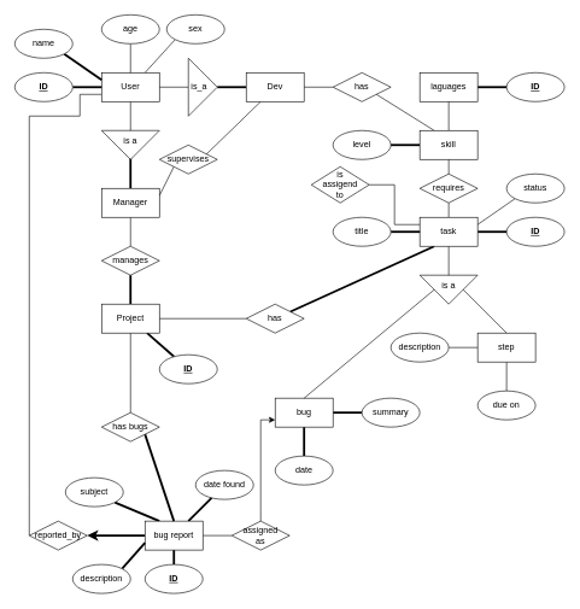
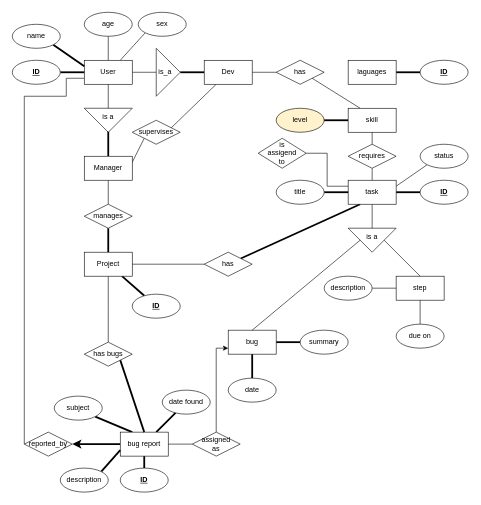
  <mxCell id="0" />
  <mxCell id="1" parent="0" />
  <mxCell id="2" value="" style="edgeStyle=none;rounded=0;orthogonalLoop=1;jettySize=auto;html=1;endArrow=none;endFill=0;strokeWidth=1;" parent="1" source="6" target="21" edge="1"><mxGeometry relative="1" as="geometry" /></mxCell>
  <mxCell id="3" value="" style="edgeStyle=none;rounded=0;orthogonalLoop=1;jettySize=auto;html=1;endArrow=none;endFill=0;strokeWidth=1;" parent="1" source="6" target="24" edge="1"><mxGeometry relative="1" as="geometry" /></mxCell>
  <mxCell id="4" style="edgeStyle=none;rounded=0;orthogonalLoop=1;jettySize=auto;html=1;exitX=0.75;exitY=0;exitDx=0;exitDy=0;entryX=0;entryY=1;entryDx=0;entryDy=0;strokeWidth=1;endArrow=none;endFill=0;" edge="1" parent="1" source="6" target="78"><mxGeometry relative="1" as="geometry" /></mxCell>
  <mxCell id="5" style="edgeStyle=orthogonalEdgeStyle;rounded=0;orthogonalLoop=1;jettySize=auto;html=1;exitX=0;exitY=0.75;exitDx=0;exitDy=0;entryX=0.5;entryY=1;entryDx=0;entryDy=0;endArrow=none;endFill=0;strokeWidth=1;" edge="1" parent="1" source="6" target="77"><mxGeometry relative="1" as="geometry"><Array as="points"><mxPoint x="110" y="130" /><mxPoint x="110" y="160" /><mxPoint x="40" y="160" /><mxPoint x="40" y="680" /></Array></mxGeometry></mxCell>
  <mxCell id="6" value="User" style="rounded=0;whiteSpace=wrap;html=1;" parent="1" vertex="1"><mxGeometry x="140" y="100" width="80" height="40" as="geometry" /></mxCell>
  <mxCell id="7" value="" style="edgeStyle=orthogonalEdgeStyle;rounded=0;orthogonalLoop=1;jettySize=auto;html=1;endArrow=none;endFill=0;strokeWidth=3;" parent="1" source="8" target="6" edge="1"><mxGeometry relative="1" as="geometry" /></mxCell>
  <mxCell id="8" value="&lt;b&gt;&lt;u&gt;ID&lt;/u&gt;&lt;/b&gt;" style="ellipse;whiteSpace=wrap;html=1;" parent="1" vertex="1"><mxGeometry x="20" y="100" width="80" height="40" as="geometry" /></mxCell>
  <mxCell id="9" style="rounded=0;orthogonalLoop=1;jettySize=auto;html=1;exitX=1;exitY=1;exitDx=0;exitDy=0;entryX=0;entryY=0.25;entryDx=0;entryDy=0;endArrow=none;endFill=0;strokeWidth=3;" parent="1" source="10" target="6" edge="1"><mxGeometry relative="1" as="geometry" /></mxCell>
  <mxCell id="10" value="name" style="ellipse;whiteSpace=wrap;html=1;" parent="1" vertex="1"><mxGeometry x="20" y="40" width="80" height="40" as="geometry" /></mxCell>
  <mxCell id="11" value="" style="edgeStyle=none;rounded=0;orthogonalLoop=1;jettySize=auto;html=1;endArrow=none;endFill=0;strokeWidth=1;" parent="1" source="12" target="6" edge="1"><mxGeometry relative="1" as="geometry" /></mxCell>
  <mxCell id="12" value="age" style="ellipse;whiteSpace=wrap;html=1;" parent="1" vertex="1"><mxGeometry x="140" y="20" width="80" height="40" as="geometry" /></mxCell>
  <mxCell id="13" value="" style="edgeStyle=none;rounded=0;orthogonalLoop=1;jettySize=auto;html=1;endArrow=none;endFill=0;strokeWidth=3;" parent="1" source="16" target="21" edge="1"><mxGeometry relative="1" as="geometry" /></mxCell>
  <mxCell id="14" style="edgeStyle=none;rounded=0;orthogonalLoop=1;jettySize=auto;html=1;exitX=0.25;exitY=1;exitDx=0;exitDy=0;entryX=0.438;entryY=0.25;entryDx=0;entryDy=0;entryPerimeter=0;endArrow=none;endFill=0;strokeWidth=1;" parent="1" source="16" target="31" edge="1"><mxGeometry relative="1" as="geometry" /></mxCell>
  <mxCell id="15" value="" style="edgeStyle=none;rounded=0;orthogonalLoop=1;jettySize=auto;html=1;endArrow=none;endFill=0;strokeWidth=1;" parent="1" source="16" target="26" edge="1"><mxGeometry relative="1" as="geometry" /></mxCell>
  <mxCell id="16" value="Dev" style="rounded=0;whiteSpace=wrap;html=1;" parent="1" vertex="1"><mxGeometry x="340" y="100" width="80" height="40" as="geometry" /></mxCell>
  <mxCell id="17" value="" style="edgeStyle=none;rounded=0;orthogonalLoop=1;jettySize=auto;html=1;endArrow=none;endFill=0;strokeWidth=3;" parent="1" source="20" target="24" edge="1"><mxGeometry relative="1" as="geometry" /></mxCell>
  <mxCell id="18" style="edgeStyle=none;rounded=0;orthogonalLoop=1;jettySize=auto;html=1;exitX=1;exitY=0.25;exitDx=0;exitDy=0;entryX=1;entryY=1;entryDx=0;entryDy=0;endArrow=none;endFill=0;strokeWidth=1;" parent="1" source="20" target="31" edge="1"><mxGeometry relative="1" as="geometry" /></mxCell>
  <mxCell id="19" value="" style="edgeStyle=none;rounded=0;orthogonalLoop=1;jettySize=auto;html=1;endArrow=none;endFill=0;strokeWidth=1;" parent="1" source="20" target="30" edge="1"><mxGeometry relative="1" as="geometry" /></mxCell>
  <mxCell id="20" value="Manager" style="rounded=0;whiteSpace=wrap;html=1;" parent="1" vertex="1"><mxGeometry x="140" y="260" width="80" height="40" as="geometry" /></mxCell>
  <mxCell id="21" value="is_a&amp;nbsp; &amp;nbsp;" style="triangle;whiteSpace=wrap;html=1;strokeWidth=1;" parent="1" vertex="1"><mxGeometry x="260" y="80" width="40" height="80" as="geometry" /></mxCell>
  <mxCell id="22" style="edgeStyle=none;rounded=0;orthogonalLoop=1;jettySize=auto;html=1;exitX=1;exitY=0.5;exitDx=0;exitDy=0;endArrow=none;endFill=0;strokeWidth=3;" parent="1" edge="1"><mxGeometry relative="1" as="geometry"><mxPoint x="230" y="200" as="sourcePoint" /><mxPoint x="230" y="200" as="targetPoint" /></mxGeometry></mxCell>
  <mxCell id="23" value="" style="triangle;whiteSpace=wrap;html=1;strokeWidth=1;rotation=90;container=0;" parent="1" vertex="1"><mxGeometry x="160" y="160" width="40" height="80" as="geometry" /></mxCell>
  <mxCell id="24" value="is a" style="text;html=1;strokeColor=none;fillColor=none;align=center;verticalAlign=middle;whiteSpace=wrap;rounded=0;container=0;strokeWidth=3;" parent="1" vertex="1"><mxGeometry x="160" y="185" width="40" height="20" as="geometry" /></mxCell>
  <mxCell id="25" style="edgeStyle=none;rounded=0;orthogonalLoop=1;jettySize=auto;html=1;exitX=1;exitY=1;exitDx=0;exitDy=0;entryX=0.25;entryY=0;entryDx=0;entryDy=0;endArrow=none;endFill=0;strokeWidth=1;" parent="1" source="26" target="54" edge="1"><mxGeometry relative="1" as="geometry" /></mxCell>
  <mxCell id="26" value="has" style="rhombus;whiteSpace=wrap;html=1;strokeWidth=1;" parent="1" vertex="1"><mxGeometry x="460" y="100" width="80" height="40" as="geometry" /></mxCell>
  <mxCell id="27" value="" style="edgeStyle=none;rounded=0;orthogonalLoop=1;jettySize=auto;html=1;endArrow=none;endFill=0;strokeWidth=3;" parent="1" source="28" target="42" edge="1"><mxGeometry relative="1" as="geometry" /></mxCell>
  <mxCell id="28" value="laguages" style="rounded=0;whiteSpace=wrap;html=1;" parent="1" vertex="1"><mxGeometry x="580" y="100" width="80" height="40" as="geometry" /></mxCell>
  <mxCell id="29" value="" style="edgeStyle=none;rounded=0;orthogonalLoop=1;jettySize=auto;html=1;endArrow=none;endFill=0;strokeWidth=3;" parent="1" source="30" target="35" edge="1"><mxGeometry relative="1" as="geometry" /></mxCell>
  <mxCell id="30" value="manages" style="rhombus;whiteSpace=wrap;html=1;strokeWidth=1;" parent="1" vertex="1"><mxGeometry x="140" y="340" width="80" height="40" as="geometry" /></mxCell>
  <mxCell id="31" value="supervises" style="rhombus;whiteSpace=wrap;html=1;strokeWidth=1;direction=south;" parent="1" vertex="1"><mxGeometry x="220" y="200" width="80" height="40" as="geometry" /></mxCell>
  <mxCell id="32" value="" style="edgeStyle=none;rounded=0;orthogonalLoop=1;jettySize=auto;html=1;endArrow=none;endFill=0;strokeWidth=3;" parent="1" source="35" target="43" edge="1"><mxGeometry relative="1" as="geometry" /></mxCell>
  <mxCell id="33" value="" style="edgeStyle=none;rounded=0;orthogonalLoop=1;jettySize=auto;html=1;endArrow=none;endFill=0;strokeWidth=1;" parent="1" source="35" target="70" edge="1"><mxGeometry relative="1" as="geometry" /></mxCell>
  <mxCell id="34" value="" style="edgeStyle=elbowEdgeStyle;rounded=0;orthogonalLoop=1;jettySize=auto;html=1;endArrow=none;endFill=0;strokeWidth=1;" edge="1" parent="1" source="35" target="88"><mxGeometry relative="1" as="geometry" /></mxCell>
  <mxCell id="35" value="Project" style="rounded=0;whiteSpace=wrap;html=1;" parent="1" vertex="1"><mxGeometry x="140" y="420" width="80" height="40" as="geometry" /></mxCell>
  <mxCell id="36" value="" style="edgeStyle=orthogonalEdgeStyle;rounded=0;orthogonalLoop=1;jettySize=auto;html=1;endArrow=none;endFill=0;strokeWidth=3;" parent="1" source="38" target="66" edge="1"><mxGeometry relative="1" as="geometry" /></mxCell>
  <mxCell id="37" value="" style="edgeStyle=orthogonalEdgeStyle;rounded=0;orthogonalLoop=1;jettySize=auto;html=1;endArrow=none;endFill=0;strokeWidth=3;" parent="1" source="38" target="67" edge="1"><mxGeometry relative="1" as="geometry" /></mxCell>
  <mxCell id="38" value="bug" style="rounded=0;whiteSpace=wrap;html=1;" parent="1" vertex="1"><mxGeometry x="380" y="550" width="80" height="40" as="geometry" /></mxCell>
  <mxCell id="39" value="" style="edgeStyle=orthogonalEdgeStyle;rounded=0;orthogonalLoop=1;jettySize=auto;html=1;endArrow=none;endFill=0;strokeWidth=1;" parent="1" source="41" target="68" edge="1"><mxGeometry relative="1" as="geometry" /></mxCell>
  <mxCell id="40" value="" style="edgeStyle=orthogonalEdgeStyle;rounded=0;orthogonalLoop=1;jettySize=auto;html=1;endArrow=none;endFill=0;strokeWidth=1;" parent="1" source="41" target="69" edge="1"><mxGeometry relative="1" as="geometry" /></mxCell>
  <mxCell id="41" value="step" style="rounded=0;whiteSpace=wrap;html=1;" parent="1" vertex="1"><mxGeometry x="660" y="460" width="80" height="40" as="geometry" /></mxCell>
  <mxCell id="42" value="&lt;b&gt;&lt;u&gt;ID&lt;/u&gt;&lt;/b&gt;" style="ellipse;whiteSpace=wrap;html=1;" parent="1" vertex="1"><mxGeometry x="700" y="100" width="80" height="40" as="geometry" /></mxCell>
  <mxCell id="43" value="&lt;b&gt;&lt;u&gt;ID&lt;/u&gt;&lt;/b&gt;" style="ellipse;whiteSpace=wrap;html=1;" parent="1" vertex="1"><mxGeometry x="220" y="490" width="80" height="40" as="geometry" /></mxCell>
  <mxCell id="44" value="" style="edgeStyle=none;rounded=0;orthogonalLoop=1;jettySize=auto;html=1;endArrow=none;endFill=0;strokeWidth=3;" parent="1" source="49" target="50" edge="1"><mxGeometry relative="1" as="geometry" /></mxCell>
  <mxCell id="45" value="" style="edgeStyle=none;rounded=0;orthogonalLoop=1;jettySize=auto;html=1;endArrow=none;endFill=0;strokeWidth=1;" parent="1" source="49" target="56" edge="1"><mxGeometry relative="1" as="geometry" /></mxCell>
  <mxCell id="46" value="" style="edgeStyle=orthogonalEdgeStyle;rounded=0;orthogonalLoop=1;jettySize=auto;html=1;endArrow=none;endFill=0;strokeWidth=1;" parent="1" source="49" target="65" edge="1"><mxGeometry relative="1" as="geometry" /></mxCell>
  <mxCell id="47" style="rounded=0;orthogonalLoop=1;jettySize=auto;html=1;exitX=1;exitY=0.25;exitDx=0;exitDy=0;entryX=0;entryY=1;entryDx=0;entryDy=0;endArrow=none;endFill=0;strokeWidth=1;" parent="1" source="49" target="59" edge="1"><mxGeometry relative="1" as="geometry" /></mxCell>
  <mxCell id="48" style="edgeStyle=none;rounded=0;orthogonalLoop=1;jettySize=auto;html=1;exitX=0.25;exitY=1;exitDx=0;exitDy=0;endArrow=none;endFill=0;strokeWidth=3;" parent="1" source="49" target="70" edge="1"><mxGeometry relative="1" as="geometry" /></mxCell>
  <mxCell id="49" value="task" style="rounded=0;whiteSpace=wrap;html=1;" parent="1" vertex="1"><mxGeometry x="580" y="300" width="80" height="40" as="geometry" /></mxCell>
  <mxCell id="50" value="&lt;b&gt;&lt;u&gt;ID&lt;/u&gt;&lt;/b&gt;" style="ellipse;whiteSpace=wrap;html=1;" parent="1" vertex="1"><mxGeometry x="700" y="300" width="80" height="40" as="geometry" /></mxCell>
- <mxCell id="51" value="level" style="ellipse;whiteSpace=wrap;html=1;" parent="1" vertex="1"><mxGeometry x="460" y="180" width="80" height="40" as="geometry" /></mxCell>
+ <mxCell id="51" value="level" style="ellipse;whiteSpace=wrap;html=1;fillColor=#fff2cc;" parent="1" vertex="1"><mxGeometry x="460" y="180" width="80" height="40" as="geometry" /></mxCell>
  <mxCell id="52" value="" style="edgeStyle=none;rounded=0;orthogonalLoop=1;jettySize=auto;html=1;endArrow=none;endFill=0;strokeWidth=3;" parent="1" source="54" target="51" edge="1"><mxGeometry relative="1" as="geometry" /></mxCell>
- <mxCell id="53" value="" style="edgeStyle=none;rounded=0;orthogonalLoop=1;jettySize=auto;html=1;endArrow=none;endFill=0;strokeWidth=1;" parent="1" source="54" target="28" edge="1"><mxGeometry relative="1" as="geometry" /></mxCell>
  <mxCell id="54" value="skill" style="rounded=0;whiteSpace=wrap;html=1;strokeWidth=1;" parent="1" vertex="1"><mxGeometry x="580" y="180" width="80" height="40" as="geometry" /></mxCell>
  <mxCell id="55" value="" style="edgeStyle=none;rounded=0;orthogonalLoop=1;jettySize=auto;html=1;endArrow=none;endFill=0;strokeWidth=1;" parent="1" source="56" target="54" edge="1"><mxGeometry relative="1" as="geometry" /></mxCell>
  <mxCell id="56" value="requires" style="rhombus;whiteSpace=wrap;html=1;strokeWidth=1;" parent="1" vertex="1"><mxGeometry x="580" y="240" width="80" height="40" as="geometry" /></mxCell>
  <mxCell id="57" value="" style="edgeStyle=none;rounded=0;orthogonalLoop=1;jettySize=auto;html=1;endArrow=none;endFill=0;strokeWidth=3;" parent="1" source="58" target="49" edge="1"><mxGeometry relative="1" as="geometry" /></mxCell>
  <mxCell id="58" value="title" style="ellipse;whiteSpace=wrap;html=1;" parent="1" vertex="1"><mxGeometry x="460" y="300" width="80" height="40" as="geometry" /></mxCell>
  <mxCell id="59" value="status" style="ellipse;whiteSpace=wrap;html=1;" parent="1" vertex="1"><mxGeometry x="700" y="240" width="80" height="40" as="geometry" /></mxCell>
  <mxCell id="60" style="edgeStyle=orthogonalEdgeStyle;rounded=0;orthogonalLoop=1;jettySize=auto;html=1;exitX=0.5;exitY=0;exitDx=0;exitDy=0;entryX=0;entryY=0.25;entryDx=0;entryDy=0;endArrow=none;endFill=0;strokeWidth=1;" parent="1" source="61" target="49" edge="1"><mxGeometry relative="1" as="geometry" /></mxCell>
  <mxCell id="61" value="is &lt;br&gt;assigend &lt;br&gt;to" style="rhombus;whiteSpace=wrap;html=1;strokeWidth=1;direction=south;" parent="1" vertex="1"><mxGeometry x="430" y="230" width="80" height="50" as="geometry" /></mxCell>
  <mxCell id="62" value="" style="triangle;whiteSpace=wrap;html=1;strokeWidth=1;rotation=90;container=0;" parent="1" vertex="1"><mxGeometry x="600" y="360" width="40" height="80" as="geometry" /></mxCell>
  <mxCell id="63" style="edgeStyle=none;rounded=0;orthogonalLoop=1;jettySize=auto;html=1;exitX=0;exitY=0.75;exitDx=0;exitDy=0;entryX=0.5;entryY=0;entryDx=0;entryDy=0;endArrow=none;endFill=0;strokeWidth=1;" parent="1" source="65" target="38" edge="1"><mxGeometry relative="1" as="geometry" /></mxCell>
  <mxCell id="64" style="edgeStyle=none;rounded=0;orthogonalLoop=1;jettySize=auto;html=1;exitX=1;exitY=0.75;exitDx=0;exitDy=0;entryX=0.5;entryY=0;entryDx=0;entryDy=0;endArrow=none;endFill=0;strokeWidth=1;" parent="1" source="65" target="41" edge="1"><mxGeometry relative="1" as="geometry" /></mxCell>
  <mxCell id="65" value="is a" style="text;html=1;strokeColor=none;fillColor=none;align=center;verticalAlign=middle;whiteSpace=wrap;rounded=0;container=0;strokeWidth=3;" parent="1" vertex="1"><mxGeometry x="600" y="385" width="40" height="20" as="geometry" /></mxCell>
  <mxCell id="66" value="summary" style="ellipse;whiteSpace=wrap;html=1;" parent="1" vertex="1"><mxGeometry x="500" y="550" width="80" height="40" as="geometry" /></mxCell>
  <mxCell id="67" value="date" style="ellipse;whiteSpace=wrap;html=1;" parent="1" vertex="1"><mxGeometry x="380" y="630" width="80" height="40" as="geometry" /></mxCell>
  <mxCell id="68" value="due on" style="ellipse;whiteSpace=wrap;html=1;" parent="1" vertex="1"><mxGeometry x="660" y="540" width="80" height="40" as="geometry" /></mxCell>
  <mxCell id="69" value="description" style="ellipse;whiteSpace=wrap;html=1;" parent="1" vertex="1"><mxGeometry x="540" y="460" width="80" height="40" as="geometry" /></mxCell>
  <mxCell id="70" value="has" style="rhombus;whiteSpace=wrap;html=1;strokeWidth=1;" parent="1" vertex="1"><mxGeometry x="340" y="420" width="80" height="40" as="geometry" /></mxCell>
  <mxCell id="71" value="" style="rounded=0;orthogonalLoop=1;jettySize=auto;html=1;strokeWidth=3;" edge="1" parent="1" source="76" target="77"><mxGeometry relative="1" as="geometry" /></mxCell>
  <mxCell id="72" style="rounded=0;orthogonalLoop=1;jettySize=auto;html=1;exitX=0.25;exitY=0;exitDx=0;exitDy=0;entryX=1;entryY=1;entryDx=0;entryDy=0;endArrow=none;endFill=0;strokeWidth=3;" edge="1" parent="1" source="76" target="79"><mxGeometry relative="1" as="geometry" /></mxCell>
  <mxCell id="73" value="" style="edgeStyle=none;rounded=0;orthogonalLoop=1;jettySize=auto;html=1;endArrow=none;endFill=0;strokeWidth=3;" edge="1" parent="1" source="76" target="80"><mxGeometry relative="1" as="geometry" /></mxCell>
  <mxCell id="74" value="" style="edgeStyle=none;rounded=0;orthogonalLoop=1;jettySize=auto;html=1;endArrow=none;endFill=0;strokeWidth=3;" edge="1" parent="1" source="76" target="82"><mxGeometry relative="1" as="geometry" /></mxCell>
  <mxCell id="75" value="" style="edgeStyle=none;rounded=0;orthogonalLoop=1;jettySize=auto;html=1;endArrow=none;endFill=0;strokeWidth=1;" edge="1" parent="1" source="76" target="84"><mxGeometry relative="1" as="geometry" /></mxCell>
  <mxCell id="76" value="bug report" style="rounded=0;whiteSpace=wrap;html=1;" vertex="1" parent="1"><mxGeometry x="200" y="720" width="80" height="40" as="geometry" /></mxCell>
  <mxCell id="77" value="reported_by" style="rhombus;whiteSpace=wrap;html=1;strokeWidth=1;direction=south;" vertex="1" parent="1"><mxGeometry x="40" y="720" width="80" height="40" as="geometry" /></mxCell>
  <mxCell id="78" value="sex" style="ellipse;whiteSpace=wrap;html=1;" vertex="1" parent="1"><mxGeometry x="230" y="20" width="80" height="40" as="geometry" /></mxCell>
  <mxCell id="79" value="subject" style="ellipse;whiteSpace=wrap;html=1;" vertex="1" parent="1"><mxGeometry x="90" y="660" width="80" height="40" as="geometry" /></mxCell>
  <mxCell id="80" value="date found" style="ellipse;whiteSpace=wrap;html=1;" vertex="1" parent="1"><mxGeometry x="270" y="650" width="80" height="40" as="geometry" /></mxCell>
  <mxCell id="81" style="edgeStyle=none;rounded=0;orthogonalLoop=1;jettySize=auto;html=1;exitX=0.5;exitY=1;exitDx=0;exitDy=0;endArrow=none;endFill=0;strokeWidth=3;" edge="1" parent="1" source="80" target="80"><mxGeometry relative="1" as="geometry" /></mxCell>
  <mxCell id="82" value="&lt;b&gt;&lt;u&gt;ID&lt;/u&gt;&lt;/b&gt;" style="ellipse;whiteSpace=wrap;html=1;" vertex="1" parent="1"><mxGeometry x="200" y="780" width="80" height="40" as="geometry" /></mxCell>
  <mxCell id="83" style="edgeStyle=orthogonalEdgeStyle;rounded=0;orthogonalLoop=1;jettySize=auto;html=1;endArrow=classic;endFill=1;strokeWidth=1;entryX=0;entryY=0.75;entryDx=0;entryDy=0;" edge="1" parent="1" source="84" target="38"><mxGeometry relative="1" as="geometry"><mxPoint x="360" y="590" as="targetPoint" /></mxGeometry></mxCell>
  <mxCell id="84" value="assigned&lt;br&gt;as" style="rhombus;whiteSpace=wrap;html=1;strokeWidth=1;" vertex="1" parent="1"><mxGeometry x="320" y="720" width="80" height="40" as="geometry" /></mxCell>
  <mxCell id="85" style="rounded=0;orthogonalLoop=1;jettySize=auto;html=1;exitX=1;exitY=0;exitDx=0;exitDy=0;entryX=0;entryY=0.75;entryDx=0;entryDy=0;endArrow=none;endFill=0;strokeWidth=3;" edge="1" parent="1" source="86" target="76"><mxGeometry relative="1" as="geometry" /></mxCell>
  <mxCell id="86" value="description" style="ellipse;whiteSpace=wrap;html=1;" vertex="1" parent="1"><mxGeometry x="100" y="780" width="80" height="40" as="geometry" /></mxCell>
  <mxCell id="87" style="rounded=0;orthogonalLoop=1;jettySize=auto;html=1;exitX=1;exitY=1;exitDx=0;exitDy=0;entryX=0.5;entryY=0;entryDx=0;entryDy=0;endArrow=none;endFill=0;strokeWidth=3;" edge="1" parent="1" source="88" target="76"><mxGeometry relative="1" as="geometry" /></mxCell>
  <mxCell id="88" value="has bugs" style="rhombus;whiteSpace=wrap;html=1;strokeWidth=1;" vertex="1" parent="1"><mxGeometry x="140" y="570" width="80" height="40" as="geometry" /></mxCell>
